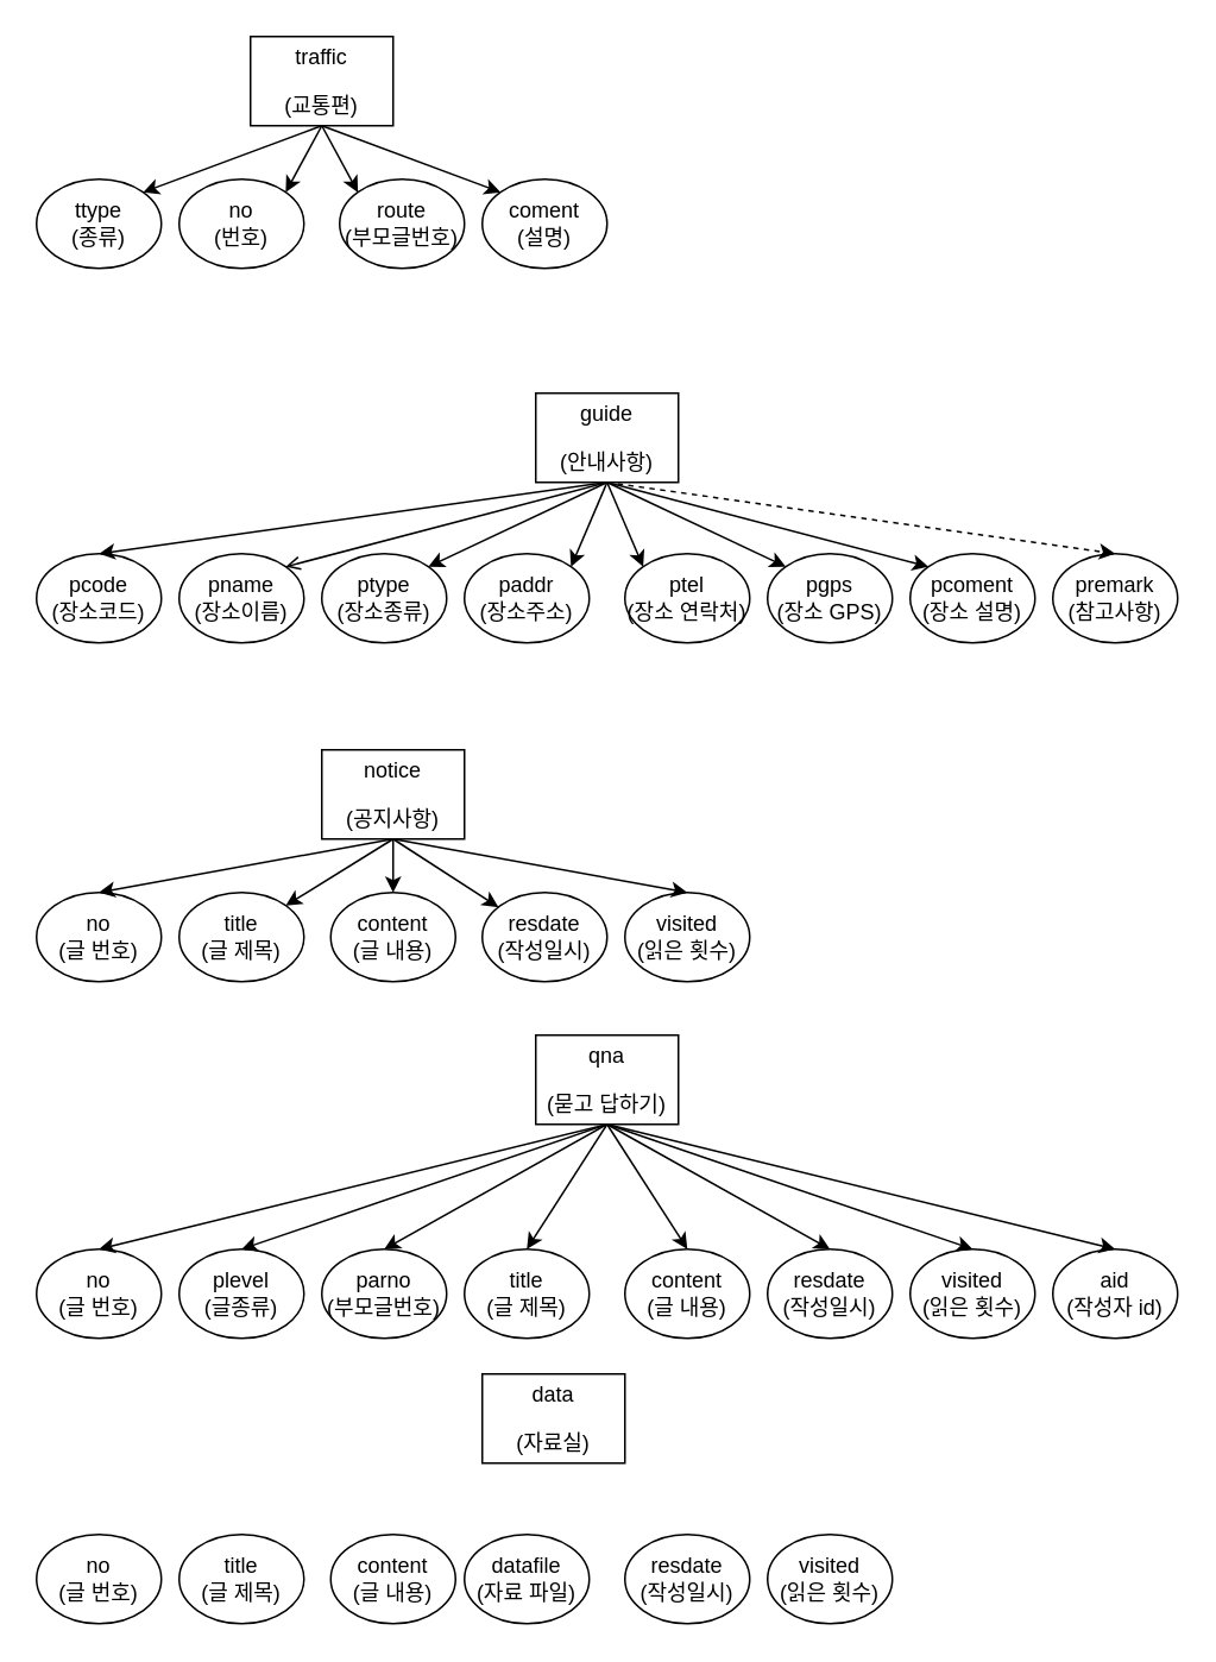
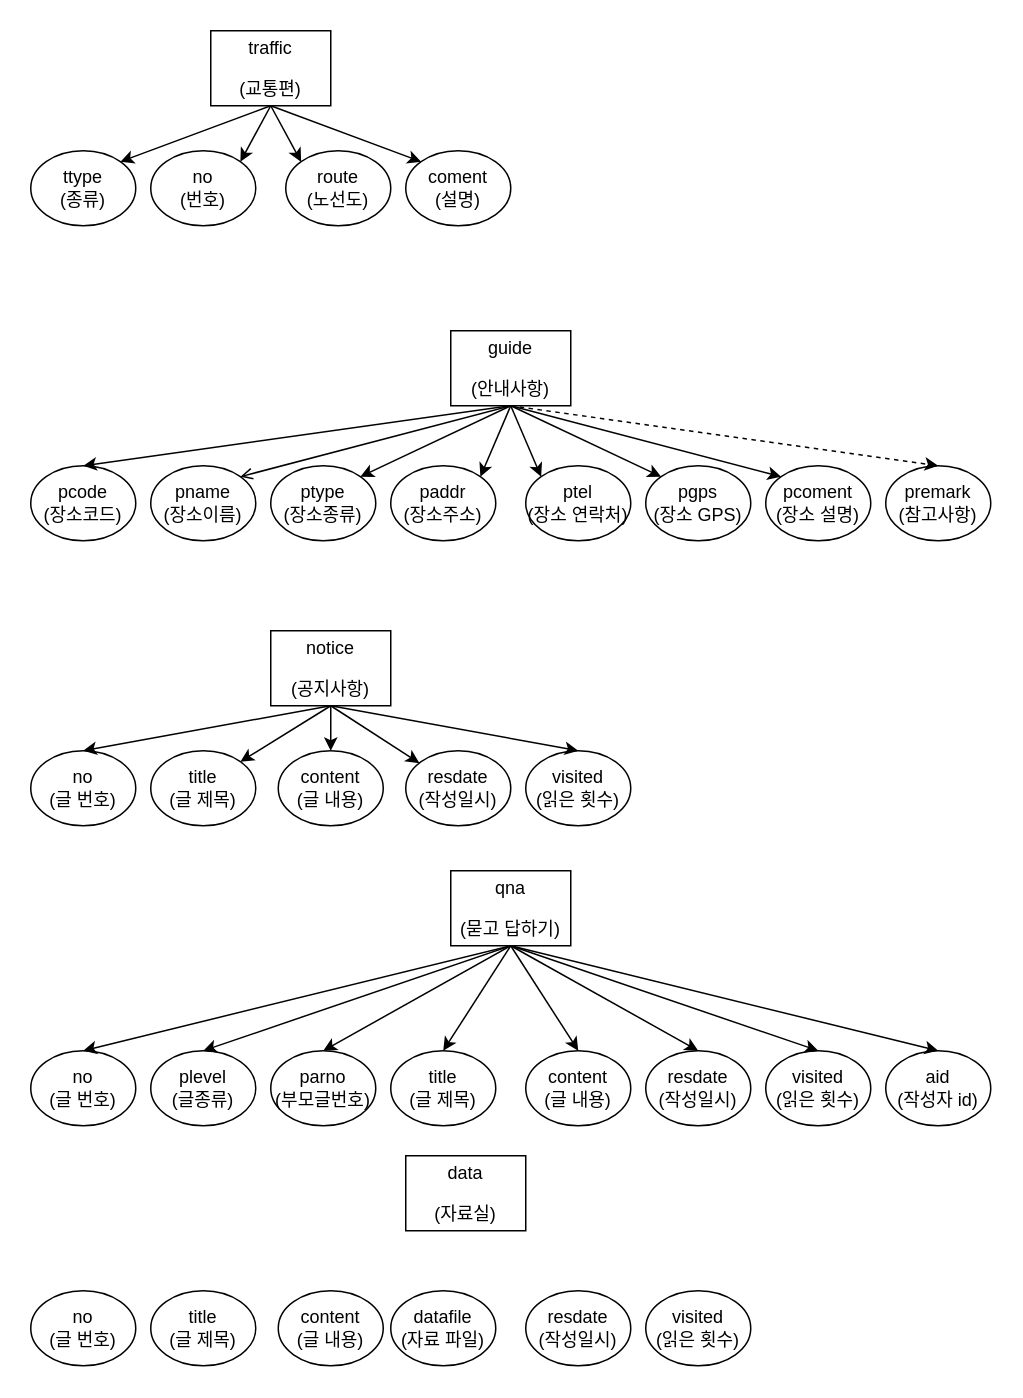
  <mxCell id="0" />
  <mxCell id="1" parent="0" />
  <mxCell id="2" value="&lt;p&gt;&lt;font face=&quot;Helvetica&quot;&gt;traffic&lt;/font&gt;&lt;/p&gt;&lt;p&gt;&lt;span style=&quot;font-family: Helvetica; background-color: initial;&quot;&gt;(교통편)&lt;/span&gt;&lt;/p&gt;" style="rounded=0;whiteSpace=wrap;html=1;hachureGap=4;fontFamily=Architects Daughter;fontSource=https%3A%2F%2Ffonts.googleapis.com%2Fcss%3Ffamily%3DArchitects%2BDaughter;" vertex="1" parent="1"><mxGeometry x="140" y="20" width="80" height="50" as="geometry" /></mxCell>
  <mxCell id="3" value="ttype&lt;div&gt;(종류)&lt;/div&gt;" style="ellipse;whiteSpace=wrap;html=1;" vertex="1" parent="1"><mxGeometry y="100" width="70" height="50" as="geometry" x="20" /></mxCell>
  <mxCell id="4" value="no&lt;div&gt;(번호)&lt;/div&gt;" style="ellipse;whiteSpace=wrap;html=1;" vertex="1" parent="1"><mxGeometry x="100" y="100" width="70" height="50" as="geometry" /></mxCell>
- <mxCell id="5" value="&lt;div&gt;route&lt;/div&gt;&lt;span style=&quot;background-color: initial;&quot;&gt;(부모글번호)&lt;/span&gt;" style="ellipse;whiteSpace=wrap;html=1;" vertex="1" parent="1"><mxGeometry x="190" y="100" width="70" height="50" as="geometry" /></mxCell>
+ <mxCell id="5" value="&lt;div&gt;route&lt;/div&gt;&lt;span style=&quot;background-color: initial;&quot;&gt;(노선도)&lt;/span&gt;" style="ellipse;whiteSpace=wrap;html=1;" vertex="1" parent="1"><mxGeometry x="190" y="100" width="70" height="50" as="geometry" /></mxCell>
  <mxCell id="6" value="&lt;div&gt;coment&lt;/div&gt;&lt;span style=&quot;background-color: initial;&quot;&gt;(설명)&lt;/span&gt;" style="ellipse;whiteSpace=wrap;html=1;" vertex="1" parent="1"><mxGeometry x="270" y="100" width="70" height="50" as="geometry" /></mxCell>
  <mxCell id="7" value="" style="endArrow=classic;html=1;rounded=0;exitX=0.5;exitY=1;exitDx=0;exitDy=0;entryX=0;entryY=0;entryDx=0;entryDy=0;" edge="1" parent="1" source="2" target="5"><mxGeometry width="50" height="50" relative="1" as="geometry"><mxPoint x="360" y="280" as="sourcePoint" /><mxPoint x="410" y="230" as="targetPoint" /></mxGeometry></mxCell>
  <mxCell id="8" value="" style="endArrow=classic;html=1;rounded=0;exitX=0.5;exitY=1;exitDx=0;exitDy=0;entryX=1;entryY=0;entryDx=0;entryDy=0;" edge="1" parent="1" source="2" target="4"><mxGeometry width="50" height="50" relative="1" as="geometry"><mxPoint x="190" y="80" as="sourcePoint" /><mxPoint x="210" y="117" as="targetPoint" /></mxGeometry></mxCell>
  <mxCell id="9" value="" style="endArrow=classic;html=1;rounded=0;exitX=0.5;exitY=1;exitDx=0;exitDy=0;entryX=1;entryY=0;entryDx=0;entryDy=0;" edge="1" parent="1" source="2" target="3"><mxGeometry width="50" height="50" relative="1" as="geometry"><mxPoint x="190" y="80" as="sourcePoint" /><mxPoint x="170" y="117" as="targetPoint" /></mxGeometry></mxCell>
  <mxCell id="10" value="" style="endArrow=classic;html=1;rounded=0;entryX=0;entryY=0;entryDx=0;entryDy=0;" edge="1" parent="1" target="6"><mxGeometry width="50" height="50" relative="1" as="geometry"><mxPoint x="180" y="70" as="sourcePoint" /><mxPoint x="90" y="117" as="targetPoint" /></mxGeometry></mxCell>
  <mxCell id="11" value="&lt;p&gt;&lt;font face=&quot;Helvetica&quot;&gt;guide&lt;/font&gt;&lt;/p&gt;&lt;p&gt;&lt;span style=&quot;font-family: Helvetica; background-color: initial;&quot;&gt;(안내사항)&lt;/span&gt;&lt;/p&gt;" style="rounded=0;whiteSpace=wrap;html=1;hachureGap=4;fontFamily=Architects Daughter;fontSource=https%3A%2F%2Ffonts.googleapis.com%2Fcss%3Ffamily%3DArchitects%2BDaughter;" vertex="1" parent="1"><mxGeometry x="300" y="220" width="80" height="50" as="geometry" /></mxCell>
  <mxCell id="12" value="&lt;div&gt;pcode&lt;/div&gt;&lt;div&gt;(장소코드)&lt;/div&gt;" style="ellipse;whiteSpace=wrap;html=1;" vertex="1" parent="1"><mxGeometry y="310" width="70" height="50" as="geometry" x="20" /></mxCell>
  <mxCell id="13" value="&lt;div&gt;pname&lt;/div&gt;&lt;div&gt;(장소이름)&lt;/div&gt;" style="ellipse;whiteSpace=wrap;html=1;" vertex="1" parent="1"><mxGeometry x="100" y="310" width="70" height="50" as="geometry" /></mxCell>
  <mxCell id="14" value="&lt;div&gt;ptype&lt;/div&gt;&lt;span style=&quot;background-color: initial;&quot;&gt;(장소종류)&lt;/span&gt;" style="ellipse;whiteSpace=wrap;html=1;" vertex="1" parent="1"><mxGeometry x="180" y="310" width="70" height="50" as="geometry" /></mxCell>
  <mxCell id="15" value="&lt;div&gt;paddr&lt;/div&gt;&lt;span style=&quot;background-color: initial;&quot;&gt;(장소주소)&lt;/span&gt;" style="ellipse;whiteSpace=wrap;html=1;" vertex="1" parent="1"><mxGeometry x="260" y="310" width="70" height="50" as="geometry" /></mxCell>
  <mxCell id="16" value="&lt;div&gt;ptel&lt;/div&gt;&lt;span style=&quot;background-color: initial;&quot;&gt;(장소 연락처)&lt;/span&gt;" style="ellipse;whiteSpace=wrap;html=1;" vertex="1" parent="1"><mxGeometry x="350" y="310" width="70" height="50" as="geometry" /></mxCell>
  <mxCell id="17" value="&lt;div&gt;pgps&lt;/div&gt;&lt;span style=&quot;background-color: initial;&quot;&gt;(장소 GPS)&lt;/span&gt;" style="ellipse;whiteSpace=wrap;html=1;" vertex="1" parent="1"><mxGeometry x="430" y="310" width="70" height="50" as="geometry" /></mxCell>
  <mxCell id="18" value="&lt;div&gt;pcoment&lt;/div&gt;&lt;div&gt;(장소 설명)&lt;/div&gt;" style="ellipse;whiteSpace=wrap;html=1;" vertex="1" parent="1"><mxGeometry x="510" y="310" width="70" height="50" as="geometry" /></mxCell>
  <mxCell id="19" value="&lt;div&gt;premark&lt;/div&gt;&lt;div&gt;(참고사항)&lt;/div&gt;" style="ellipse;whiteSpace=wrap;html=1;" vertex="1" parent="1"><mxGeometry x="590" y="310" width="70" height="50" as="geometry" /></mxCell>
  <mxCell id="20" value="" style="endArrow=classic;html=1;rounded=0;exitX=0.5;exitY=1;exitDx=0;exitDy=0;entryX=0.5;entryY=0;entryDx=0;entryDy=0;" edge="1" parent="1" source="11" target="12"><mxGeometry width="50" height="50" relative="1" as="geometry"><mxPoint x="170" y="280" as="sourcePoint" /><mxPoint x="220" y="230" as="targetPoint" /></mxGeometry></mxCell>
  <mxCell id="21" value="" style="endArrow=open;html=1;rounded=0;exitX=0.5;exitY=1;exitDx=0;exitDy=0;entryX=1;entryY=0;entryDx=0;entryDy=0;" edge="1" parent="1" source="11" target="13"><mxGeometry width="50" height="50" relative="1" as="geometry"><mxPoint x="350" y="290" as="sourcePoint" /><mxPoint x="65" y="320" as="targetPoint" /></mxGeometry></mxCell>
  <mxCell id="22" value="" style="endArrow=classic;html=1;rounded=0;exitX=0.5;exitY=1;exitDx=0;exitDy=0;entryX=0;entryY=0;entryDx=0;entryDy=0;" edge="1" parent="1" source="11" target="18"><mxGeometry width="50" height="50" relative="1" as="geometry"><mxPoint x="350" y="290" as="sourcePoint" /><mxPoint x="170" y="327" as="targetPoint" /></mxGeometry></mxCell>
  <mxCell id="23" value="" style="endArrow=classic;html=1;rounded=0;exitX=0.5;exitY=1;exitDx=0;exitDy=0;entryX=0.5;entryY=0;entryDx=0;entryDy=0;dashed=1;" edge="1" parent="1" source="11" target="19"><mxGeometry width="50" height="50" relative="1" as="geometry"><mxPoint x="350" y="290" as="sourcePoint" /><mxPoint x="530" y="327" as="targetPoint" /></mxGeometry></mxCell>
  <mxCell id="24" value="" style="endArrow=classic;html=1;rounded=0;exitX=0.5;exitY=1;exitDx=0;exitDy=0;entryX=0;entryY=0;entryDx=0;entryDy=0;" edge="1" parent="1" source="11" target="17"><mxGeometry width="50" height="50" relative="1" as="geometry"><mxPoint x="350" y="290" as="sourcePoint" /><mxPoint x="635" y="320" as="targetPoint" /></mxGeometry></mxCell>
  <mxCell id="25" value="" style="endArrow=classic;html=1;rounded=0;entryX=1;entryY=0;entryDx=0;entryDy=0;exitX=0.5;exitY=1;exitDx=0;exitDy=0;" edge="1" parent="1" source="11" target="14"><mxGeometry width="50" height="50" relative="1" as="geometry"><mxPoint x="340" y="280" as="sourcePoint" /><mxPoint x="450" y="327" as="targetPoint" /></mxGeometry></mxCell>
  <mxCell id="26" value="" style="endArrow=classic;html=1;rounded=0;entryX=1;entryY=0;entryDx=0;entryDy=0;exitX=0.5;exitY=1;exitDx=0;exitDy=0;" edge="1" parent="1" source="11" target="15"><mxGeometry width="50" height="50" relative="1" as="geometry"><mxPoint x="330" y="280" as="sourcePoint" /><mxPoint x="250" y="327" as="targetPoint" /></mxGeometry></mxCell>
  <mxCell id="27" value="" style="endArrow=classic;html=1;rounded=0;entryX=0;entryY=0;entryDx=0;entryDy=0;exitX=0.5;exitY=1;exitDx=0;exitDy=0;" edge="1" parent="1" source="11" target="16"><mxGeometry width="50" height="50" relative="1" as="geometry"><mxPoint x="360" y="300" as="sourcePoint" /><mxPoint x="330" y="327" as="targetPoint" /></mxGeometry></mxCell>
  <mxCell id="28" value="&lt;p&gt;&lt;span style=&quot;background-color: initial; font-family: Helvetica;&quot;&gt;notice&lt;/span&gt;&lt;/p&gt;&lt;p&gt;&lt;span style=&quot;background-color: initial; font-family: Helvetica;&quot;&gt;(공지사항)&lt;/span&gt;&lt;br&gt;&lt;/p&gt;" style="rounded=0;whiteSpace=wrap;html=1;hachureGap=4;fontFamily=Architects Daughter;fontSource=https%3A%2F%2Ffonts.googleapis.com%2Fcss%3Ffamily%3DArchitects%2BDaughter;" vertex="1" parent="1"><mxGeometry x="180" y="420" width="80" height="50" as="geometry" /></mxCell>
  <mxCell id="29" value="&lt;div&gt;no&lt;/div&gt;&lt;div&gt;(글 번호)&lt;/div&gt;" style="ellipse;whiteSpace=wrap;html=1;" vertex="1" parent="1"><mxGeometry y="500" width="70" height="50" as="geometry" x="20" /></mxCell>
  <mxCell id="30" value="title&lt;div&gt;(글 제목)&lt;/div&gt;" style="ellipse;whiteSpace=wrap;html=1;" vertex="1" parent="1"><mxGeometry x="100" y="500" width="70" height="50" as="geometry" /></mxCell>
  <mxCell id="31" value="content&lt;div&gt;(글 내용)&lt;/div&gt;" style="ellipse;whiteSpace=wrap;html=1;" vertex="1" parent="1"><mxGeometry x="185" y="500" width="70" height="50" as="geometry" /></mxCell>
  <mxCell id="32" value="&lt;div&gt;resdate&lt;/div&gt;(작성일시)" style="ellipse;whiteSpace=wrap;html=1;" vertex="1" parent="1"><mxGeometry x="270" y="500" width="70" height="50" as="geometry" /></mxCell>
  <mxCell id="33" value="visited&lt;div&gt;(읽은 횟수)&lt;/div&gt;" style="ellipse;whiteSpace=wrap;html=1;" vertex="1" parent="1"><mxGeometry x="350" y="500" width="70" height="50" as="geometry" /></mxCell>
  <mxCell id="34" value="" style="endArrow=classic;html=1;rounded=0;exitX=0.5;exitY=1;exitDx=0;exitDy=0;entryX=0.5;entryY=0;entryDx=0;entryDy=0;" edge="1" parent="1" source="28" target="29"><mxGeometry width="50" height="50" relative="1" as="geometry"><mxPoint x="320" y="460" as="sourcePoint" /><mxPoint x="370" y="410" as="targetPoint" /></mxGeometry></mxCell>
  <mxCell id="35" value="" style="endArrow=classic;html=1;rounded=0;exitX=0.5;exitY=1;exitDx=0;exitDy=0;entryX=0.5;entryY=0;entryDx=0;entryDy=0;" edge="1" parent="1" source="28" target="33"><mxGeometry width="50" height="50" relative="1" as="geometry"><mxPoint x="230" y="480" as="sourcePoint" /><mxPoint x="65" y="510" as="targetPoint" /></mxGeometry></mxCell>
  <mxCell id="36" value="" style="endArrow=classic;html=1;rounded=0;exitX=0.5;exitY=1;exitDx=0;exitDy=0;" edge="1" parent="1" source="28" target="32"><mxGeometry width="50" height="50" relative="1" as="geometry"><mxPoint x="230" y="480" as="sourcePoint" /><mxPoint x="395" y="510" as="targetPoint" /></mxGeometry></mxCell>
  <mxCell id="37" value="" style="endArrow=classic;html=1;rounded=0;exitX=0.5;exitY=1;exitDx=0;exitDy=0;entryX=1;entryY=0;entryDx=0;entryDy=0;" edge="1" parent="1" source="28" target="30"><mxGeometry width="50" height="50" relative="1" as="geometry"><mxPoint x="220" y="490" as="sourcePoint" /><mxPoint x="289" y="518" as="targetPoint" /></mxGeometry></mxCell>
  <mxCell id="38" value="" style="endArrow=classic;html=1;rounded=0;exitX=0.5;exitY=1;exitDx=0;exitDy=0;entryX=0.5;entryY=0;entryDx=0;entryDy=0;" edge="1" parent="1" source="28" target="31"><mxGeometry width="50" height="50" relative="1" as="geometry"><mxPoint x="230" y="480" as="sourcePoint" /><mxPoint x="170" y="517" as="targetPoint" /></mxGeometry></mxCell>
  <mxCell id="39" value="&lt;p&gt;&lt;font face=&quot;Helvetica&quot;&gt;qna&lt;/font&gt;&lt;/p&gt;&lt;p&gt;&lt;font face=&quot;Helvetica&quot;&gt;(묻고 답하기)&lt;/font&gt;&lt;/p&gt;" style="rounded=0;whiteSpace=wrap;html=1;hachureGap=4;fontFamily=Architects Daughter;fontSource=https%3A%2F%2Ffonts.googleapis.com%2Fcss%3Ffamily%3DArchitects%2BDaughter;" vertex="1" parent="1"><mxGeometry x="300" y="580" width="80" height="50" as="geometry" /></mxCell>
  <mxCell id="40" value="&lt;div&gt;no&lt;/div&gt;&lt;div&gt;(글 번호)&lt;/div&gt;" style="ellipse;whiteSpace=wrap;html=1;" vertex="1" parent="1"><mxGeometry y="700" width="70" height="50" as="geometry" x="20" /></mxCell>
  <mxCell id="41" value="title&lt;div&gt;(글 제목)&lt;/div&gt;" style="ellipse;whiteSpace=wrap;html=1;" vertex="1" parent="1"><mxGeometry x="260" y="700" width="70" height="50" as="geometry" /></mxCell>
  <mxCell id="42" value="plevel&lt;div&gt;(글종류)&lt;/div&gt;" style="ellipse;whiteSpace=wrap;html=1;" vertex="1" parent="1"><mxGeometry x="100" y="700" width="70" height="50" as="geometry" /></mxCell>
  <mxCell id="43" value="&lt;div&gt;parno&lt;/div&gt;(부모글번호)&lt;div&gt;&lt;/div&gt;" style="ellipse;whiteSpace=wrap;html=1;" vertex="1" parent="1"><mxGeometry x="180" y="700" width="70" height="50" as="geometry" /></mxCell>
  <mxCell id="44" value="visited&lt;div&gt;(읽은 횟수)&lt;/div&gt;" style="ellipse;whiteSpace=wrap;html=1;" vertex="1" parent="1"><mxGeometry x="510" y="700" width="70" height="50" as="geometry" /></mxCell>
  <mxCell id="45" value="content&lt;div&gt;(글 내용)&lt;/div&gt;" style="ellipse;whiteSpace=wrap;html=1;" vertex="1" parent="1"><mxGeometry x="350" y="700" width="70" height="50" as="geometry" /></mxCell>
  <mxCell id="46" value="&lt;div&gt;resdate&lt;/div&gt;(작성일시)" style="ellipse;whiteSpace=wrap;html=1;" vertex="1" parent="1"><mxGeometry x="430" y="700" width="70" height="50" as="geometry" /></mxCell>
  <mxCell id="47" value="aid&lt;div&gt;(작성자 id)&lt;/div&gt;" style="ellipse;whiteSpace=wrap;html=1;" vertex="1" parent="1"><mxGeometry x="590" y="700" width="70" height="50" as="geometry" /></mxCell>
  <mxCell id="48" value="" style="endArrow=classic;html=1;rounded=0;exitX=0.5;exitY=1;exitDx=0;exitDy=0;entryX=0.5;entryY=0;entryDx=0;entryDy=0;" edge="1" parent="1" source="39" target="40"><mxGeometry width="50" height="50" relative="1" as="geometry"><mxPoint x="310" y="640" as="sourcePoint" /><mxPoint x="360" y="590" as="targetPoint" /></mxGeometry></mxCell>
  <mxCell id="49" value="" style="endArrow=classic;html=1;rounded=0;exitX=0.5;exitY=1;exitDx=0;exitDy=0;entryX=0.5;entryY=0;entryDx=0;entryDy=0;" edge="1" parent="1" source="39" target="47"><mxGeometry width="50" height="50" relative="1" as="geometry"><mxPoint x="350" y="640" as="sourcePoint" /><mxPoint x="65" y="710" as="targetPoint" /></mxGeometry></mxCell>
  <mxCell id="50" value="" style="endArrow=classic;html=1;rounded=0;exitX=0.5;exitY=1;exitDx=0;exitDy=0;entryX=0.5;entryY=0;entryDx=0;entryDy=0;" edge="1" parent="1" source="39" target="44"><mxGeometry width="50" height="50" relative="1" as="geometry"><mxPoint x="350" y="640" as="sourcePoint" /><mxPoint x="635" y="710" as="targetPoint" /></mxGeometry></mxCell>
  <mxCell id="51" value="" style="endArrow=classic;html=1;rounded=0;exitX=0.5;exitY=1;exitDx=0;exitDy=0;entryX=0.5;entryY=0;entryDx=0;entryDy=0;" edge="1" parent="1" source="39" target="42"><mxGeometry width="50" height="50" relative="1" as="geometry"><mxPoint x="350" y="640" as="sourcePoint" /><mxPoint x="555" y="710" as="targetPoint" /></mxGeometry></mxCell>
  <mxCell id="52" value="" style="endArrow=classic;html=1;rounded=0;exitX=0.5;exitY=1;exitDx=0;exitDy=0;entryX=0.5;entryY=0;entryDx=0;entryDy=0;" edge="1" parent="1" source="39" target="43"><mxGeometry width="50" height="50" relative="1" as="geometry"><mxPoint x="350" y="640" as="sourcePoint" /><mxPoint x="145" y="710" as="targetPoint" /></mxGeometry></mxCell>
  <mxCell id="53" value="" style="endArrow=classic;html=1;rounded=0;exitX=0.5;exitY=1;exitDx=0;exitDy=0;entryX=0.5;entryY=0;entryDx=0;entryDy=0;" edge="1" parent="1" source="39" target="46"><mxGeometry width="50" height="50" relative="1" as="geometry"><mxPoint x="350" y="640" as="sourcePoint" /><mxPoint x="225" y="710" as="targetPoint" /></mxGeometry></mxCell>
  <mxCell id="54" value="" style="endArrow=classic;html=1;rounded=0;exitX=0.5;exitY=1;exitDx=0;exitDy=0;entryX=0.5;entryY=0;entryDx=0;entryDy=0;" edge="1" parent="1" source="39" target="45"><mxGeometry width="50" height="50" relative="1" as="geometry"><mxPoint x="350" y="640" as="sourcePoint" /><mxPoint x="475" y="710" as="targetPoint" /></mxGeometry></mxCell>
  <mxCell id="55" value="" style="endArrow=classic;html=1;rounded=0;entryX=0.5;entryY=0;entryDx=0;entryDy=0;exitX=0.5;exitY=1;exitDx=0;exitDy=0;" edge="1" parent="1" source="39" target="41"><mxGeometry width="50" height="50" relative="1" as="geometry"><mxPoint x="340" y="650" as="sourcePoint" /><mxPoint x="395" y="710" as="targetPoint" /></mxGeometry></mxCell>
  <mxCell id="56" value="&lt;p&gt;&lt;font face=&quot;Helvetica&quot;&gt;data&lt;/font&gt;&lt;/p&gt;&lt;p&gt;&lt;font face=&quot;Helvetica&quot;&gt;(자료실)&lt;/font&gt;&lt;/p&gt;" style="rounded=0;whiteSpace=wrap;html=1;hachureGap=4;fontFamily=Architects Daughter;fontSource=https%3A%2F%2Ffonts.googleapis.com%2Fcss%3Ffamily%3DArchitects%2BDaughter;" vertex="1" parent="1"><mxGeometry x="270" y="770" width="80" height="50" as="geometry" /></mxCell>
  <mxCell id="57" value="&lt;div&gt;no&lt;/div&gt;&lt;div&gt;(글 번호)&lt;/div&gt;" style="ellipse;whiteSpace=wrap;html=1;" vertex="1" parent="1"><mxGeometry y="860" width="70" height="50" as="geometry" x="20" /></mxCell>
  <mxCell id="58" value="title&lt;div&gt;(글 제목)&lt;/div&gt;" style="ellipse;whiteSpace=wrap;html=1;" vertex="1" parent="1"><mxGeometry x="100" y="860" width="70" height="50" as="geometry" /></mxCell>
  <mxCell id="59" value="content&lt;div&gt;(글 내용)&lt;/div&gt;" style="ellipse;whiteSpace=wrap;html=1;" vertex="1" parent="1"><mxGeometry x="185" y="860" width="70" height="50" as="geometry" /></mxCell>
  <mxCell id="60" value="&lt;div&gt;resdate&lt;/div&gt;(작성일시)" style="ellipse;whiteSpace=wrap;html=1;" vertex="1" parent="1"><mxGeometry x="350" y="860" width="70" height="50" as="geometry" /></mxCell>
  <mxCell id="61" value="visited&lt;div&gt;(읽은 횟수)&lt;/div&gt;" style="ellipse;whiteSpace=wrap;html=1;" vertex="1" parent="1"><mxGeometry x="430" y="860" width="70" height="50" as="geometry" /></mxCell>
  <mxCell id="62" value="datafile&lt;div&gt;(자료 파일)&lt;/div&gt;" style="ellipse;whiteSpace=wrap;html=1;" vertex="1" parent="1"><mxGeometry x="260" y="860" width="70" height="50" as="geometry" /></mxCell>
